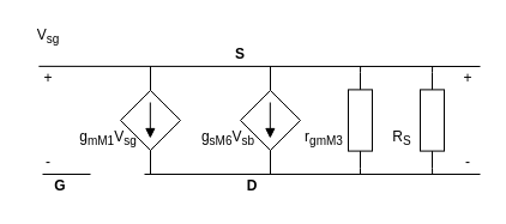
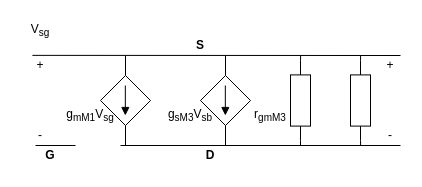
  <mxCell id="0" />
  <mxCell id="1" parent="0" />
  <mxCell id="2" value="" style="endArrow=none;html=1;exitX=-0.314;exitY=-0.514;exitDx=0;exitDy=0;exitPerimeter=0;" parent="1" source="20" edge="1"><mxGeometry width="50" height="50" relative="1" as="geometry"><mxPoint x="50" y="55" as="sourcePoint" /><mxPoint x="400" y="55" as="targetPoint" /></mxGeometry></mxCell>
  <mxCell id="3" value="" style="rhombus;whiteSpace=wrap;html=1;" parent="1" vertex="1"><mxGeometry x="100" y="75" width="50" height="50" as="geometry" /></mxCell>
  <mxCell id="4" value="" style="endArrow=block;html=1;endFill=1;" parent="1" edge="1"><mxGeometry width="50" height="50" relative="1" as="geometry"><mxPoint x="124.83" y="85" as="sourcePoint" /><mxPoint x="124.83" y="115" as="targetPoint" /></mxGeometry></mxCell>
  <mxCell id="5" value="" style="endArrow=none;html=1;entryX=0.5;entryY=1;entryDx=0;entryDy=0;" parent="1" target="3" edge="1"><mxGeometry width="50" height="50" relative="1" as="geometry"><mxPoint x="125" y="145" as="sourcePoint" /><mxPoint x="250" y="95" as="targetPoint" /></mxGeometry></mxCell>
  <mxCell id="6" value="" style="endArrow=none;html=1;exitX=0.5;exitY=0;exitDx=0;exitDy=0;" parent="1" source="3" edge="1"><mxGeometry width="50" height="50" relative="1" as="geometry"><mxPoint x="180" y="105" as="sourcePoint" /><mxPoint x="125" y="55" as="targetPoint" /></mxGeometry></mxCell>
  <mxCell id="7" value="" style="rhombus;whiteSpace=wrap;html=1;" parent="1" vertex="1"><mxGeometry x="200" y="75" width="50" height="50" as="geometry" /></mxCell>
  <mxCell id="8" value="" style="endArrow=block;html=1;endFill=1;" parent="1" edge="1"><mxGeometry width="50" height="50" relative="1" as="geometry"><mxPoint x="224.83" y="85" as="sourcePoint" /><mxPoint x="224.83" y="115" as="targetPoint" /></mxGeometry></mxCell>
  <mxCell id="9" value="" style="endArrow=none;html=1;entryX=0.5;entryY=1;entryDx=0;entryDy=0;" parent="1" target="7" edge="1"><mxGeometry width="50" height="50" relative="1" as="geometry"><mxPoint x="225" y="145" as="sourcePoint" /><mxPoint x="350" y="95" as="targetPoint" /></mxGeometry></mxCell>
  <mxCell id="10" value="" style="endArrow=none;html=1;exitX=0.5;exitY=0;exitDx=0;exitDy=0;" parent="1" source="7" edge="1"><mxGeometry width="50" height="50" relative="1" as="geometry"><mxPoint x="280" y="105" as="sourcePoint" /><mxPoint x="225" y="55" as="targetPoint" /></mxGeometry></mxCell>
  <mxCell id="11" style="edgeStyle=orthogonalEdgeStyle;rounded=0;orthogonalLoop=1;jettySize=auto;html=1;exitX=0;exitY=0.5;exitDx=0;exitDy=0;exitPerimeter=0;endArrow=none;endFill=0;" parent="1" source="12" edge="1"><mxGeometry relative="1" as="geometry"><mxPoint x="300.143" y="55" as="targetPoint" /></mxGeometry></mxCell>
  <mxCell id="12" value="" style="pointerEvents=1;verticalLabelPosition=bottom;shadow=0;dashed=0;align=center;html=1;verticalAlign=top;shape=mxgraph.electrical.resistors.resistor_1;direction=south;" parent="1" vertex="1"><mxGeometry x="290" y="60" width="20" height="80" as="geometry" /></mxCell>
  <mxCell id="13" value="" style="endArrow=none;html=1;" parent="1" edge="1"><mxGeometry width="50" height="50" relative="1" as="geometry"><mxPoint x="120" y="145" as="sourcePoint" /><mxPoint x="400" y="145" as="targetPoint" /></mxGeometry></mxCell>
  <mxCell id="14" value="" style="endArrow=none;html=1;entryX=1;entryY=0.5;entryDx=0;entryDy=0;entryPerimeter=0;" parent="1" target="12" edge="1"><mxGeometry width="50" height="50" relative="1" as="geometry"><mxPoint x="300" y="145" as="sourcePoint" /><mxPoint x="320" y="175" as="targetPoint" /></mxGeometry></mxCell>
  <mxCell id="15" value="g&lt;sub&gt;mM1&lt;/sub&gt;V&lt;sub&gt;sg&lt;/sub&gt;" style="text;html=1;strokeColor=none;fillColor=none;align=center;verticalAlign=middle;whiteSpace=wrap;rounded=0;" parent="1" vertex="1"><mxGeometry x="70" y="105" width="40" height="20" as="geometry" /></mxCell>
- <mxCell id="16" value="g&lt;sub&gt;sM6&lt;/sub&gt;V&lt;sub&gt;sb&lt;/sub&gt;" style="text;html=1;strokeColor=none;fillColor=none;align=center;verticalAlign=middle;whiteSpace=wrap;rounded=0;" parent="1" vertex="1"><mxGeometry x="170" y="105" width="40" height="20" as="geometry" /></mxCell>
+ <mxCell id="16" value="g&lt;sub&gt;sM3&lt;/sub&gt;V&lt;sub&gt;sb&lt;/sub&gt;" style="text;html=1;strokeColor=none;fillColor=none;align=center;verticalAlign=middle;whiteSpace=wrap;rounded=0;" parent="1" vertex="1"><mxGeometry x="170" y="105" width="40" height="20" as="geometry" /></mxCell>
  <mxCell id="17" value="r&lt;sub&gt;gmM3&lt;/sub&gt;" style="text;html=1;strokeColor=none;fillColor=none;align=center;verticalAlign=middle;whiteSpace=wrap;rounded=0;" parent="1" vertex="1"><mxGeometry x="250" y="105" width="40" height="20" as="geometry" /></mxCell>
  <mxCell id="18" value="+" style="text;html=1;strokeColor=none;fillColor=none;align=center;verticalAlign=middle;whiteSpace=wrap;rounded=0;" parent="1" vertex="1"><mxGeometry x="385" y="60" width="10" height="10" as="geometry" /></mxCell>
  <mxCell id="19" value="-" style="text;html=1;strokeColor=none;fillColor=none;align=center;verticalAlign=middle;whiteSpace=wrap;rounded=0;" parent="1" vertex="1"><mxGeometry x="385" y="130" width="10" height="10" as="geometry" /></mxCell>
  <mxCell id="20" value="+" style="text;html=1;strokeColor=none;fillColor=none;align=center;verticalAlign=middle;whiteSpace=wrap;rounded=0;" parent="1" vertex="1"><mxGeometry x="35" y="60" width="10" height="10" as="geometry" /></mxCell>
  <mxCell id="21" value="V&lt;sub&gt;sg&lt;/sub&gt;" style="text;html=1;strokeColor=none;fillColor=none;align=center;verticalAlign=middle;whiteSpace=wrap;rounded=0;" parent="1" vertex="1"><mxGeometry x="20" y="20" width="40" height="20" as="geometry" /></mxCell>
  <mxCell id="22" value="-" style="text;html=1;strokeColor=none;fillColor=none;align=center;verticalAlign=middle;whiteSpace=wrap;rounded=0;" parent="1" vertex="1"><mxGeometry x="35" y="130" width="10" height="10" as="geometry" /></mxCell>
  <mxCell id="23" value="" style="endArrow=none;html=1;" parent="1" edge="1"><mxGeometry width="50" height="50" relative="1" as="geometry"><mxPoint x="35" y="145" as="sourcePoint" /><mxPoint x="75" y="145" as="targetPoint" /></mxGeometry></mxCell>
  <mxCell id="24" value="&lt;b&gt;G&lt;/b&gt;" style="text;html=1;strokeColor=none;fillColor=none;align=center;verticalAlign=middle;whiteSpace=wrap;rounded=0;" parent="1" vertex="1"><mxGeometry x="30" y="145" width="40" height="20" as="geometry" /></mxCell>
  <mxCell id="25" value="&lt;b&gt;S&lt;/b&gt;" style="text;html=1;strokeColor=none;fillColor=none;align=center;verticalAlign=middle;whiteSpace=wrap;rounded=0;" parent="1" vertex="1"><mxGeometry x="180" y="35" width="40" height="20" as="geometry" /></mxCell>
  <mxCell id="26" value="&lt;b&gt;D&lt;/b&gt;" style="text;html=1;strokeColor=none;fillColor=none;align=center;verticalAlign=middle;whiteSpace=wrap;rounded=0;" parent="1" vertex="1"><mxGeometry x="190" y="145" width="40" height="20" as="geometry" /></mxCell>
- <mxCell id="27" value="R&lt;sub&gt;S&lt;/sub&gt;" style="text;html=1;strokeColor=none;fillColor=none;align=center;verticalAlign=middle;whiteSpace=wrap;rounded=0;" vertex="1" parent="1"><mxGeometry x="320" y="105" width="30" height="20" as="geometry" /></mxCell>
  <mxCell id="28" style="edgeStyle=orthogonalEdgeStyle;rounded=0;orthogonalLoop=1;jettySize=auto;html=1;exitX=1;exitY=0.5;exitDx=0;exitDy=0;exitPerimeter=0;endArrow=none;endFill=0;" edge="1" parent="1" source="30"><mxGeometry relative="1" as="geometry"><mxPoint x="360.143" y="145" as="targetPoint" /></mxGeometry></mxCell>
  <mxCell id="29" style="edgeStyle=orthogonalEdgeStyle;rounded=0;orthogonalLoop=1;jettySize=auto;html=1;exitX=0;exitY=0.5;exitDx=0;exitDy=0;exitPerimeter=0;endArrow=none;endFill=0;" edge="1" parent="1" source="30"><mxGeometry relative="1" as="geometry"><mxPoint x="360.143" y="55" as="targetPoint" /></mxGeometry></mxCell>
  <mxCell id="30" value="" style="pointerEvents=1;verticalLabelPosition=bottom;shadow=0;dashed=0;align=center;html=1;verticalAlign=top;shape=mxgraph.electrical.resistors.resistor_1;direction=south;" vertex="1" parent="1"><mxGeometry x="350" y="60" width="20" height="80" as="geometry" /></mxCell>
